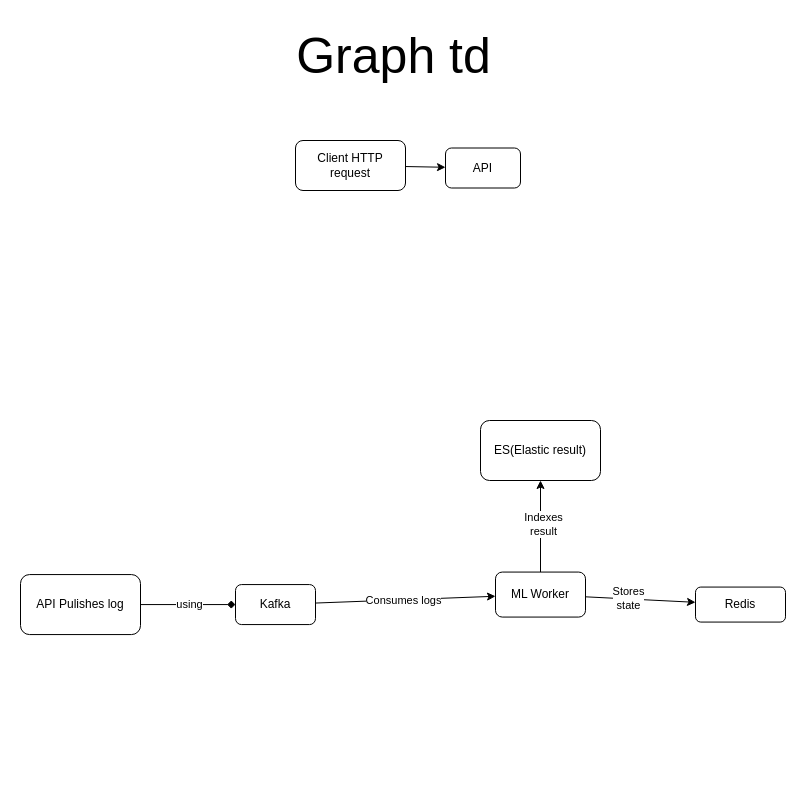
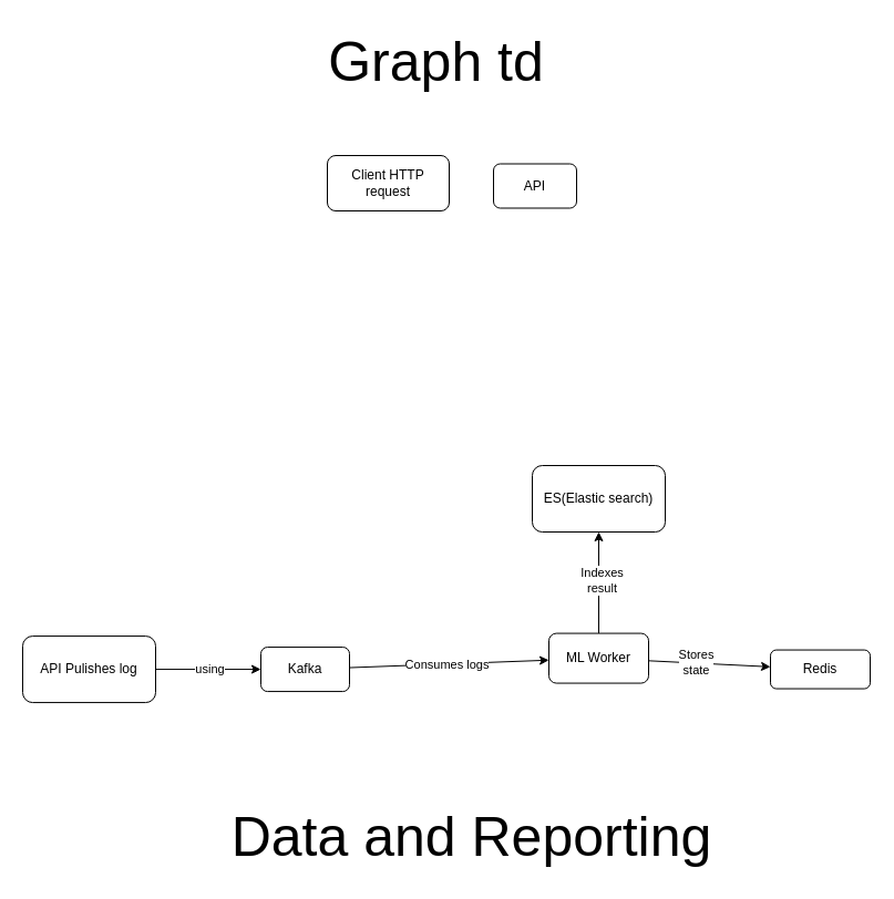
  <mxCell id="0" />
  <mxCell id="1" parent="0" />
- <mxCell id="2" value="" style="edgeStyle=none;html=1;" edge="1" parent="1" source="3" target="4"><mxGeometry relative="1" as="geometry"><Array as="points" /></mxGeometry></mxCell>
  <mxCell id="3" value="Client HTTP request" style="rounded=1;whiteSpace=wrap;html=1;" vertex="1" parent="1"><mxGeometry x="295" y="140" width="110" height="50" as="geometry" /></mxCell>
  <mxCell id="4" value="API" style="whiteSpace=wrap;html=1;rounded=1;" vertex="1" parent="1"><mxGeometry x="445" y="147.5" width="75" height="40" as="geometry" /></mxCell>
- <mxCell id="5" style="edgeStyle=none;html=1;exitX=1;exitY=0.5;exitDx=0;exitDy=0;endArrow=diamond;" edge="1" parent="1" source="7" target="10"><mxGeometry relative="1" as="geometry" /></mxCell>
+ <mxCell id="5" style="edgeStyle=none;html=1;exitX=1;exitY=0.5;exitDx=0;exitDy=0;" edge="1" parent="1" source="7" target="10"><mxGeometry relative="1" as="geometry" /></mxCell>
  <mxCell id="6" value="using" style="edgeLabel;html=1;align=center;verticalAlign=middle;resizable=0;points=[];" vertex="1" connectable="0" parent="5"><mxGeometry x="0.004" y="1" relative="1" as="geometry"><mxPoint as="offset" /></mxGeometry></mxCell>
  <mxCell id="7" value="API Pulishes log" style="rounded=1;whiteSpace=wrap;html=1;" vertex="1" parent="1"><mxGeometry x="20" y="574.07" width="120" height="60" as="geometry" /></mxCell>
  <mxCell id="8" value="" style="edgeStyle=none;html=1;" edge="1" parent="1" source="10" target="15"><mxGeometry relative="1" as="geometry" /></mxCell>
  <mxCell id="9" value="Consumes logs" style="edgeLabel;html=1;align=center;verticalAlign=middle;resizable=0;points=[];" vertex="1" connectable="0" parent="8"><mxGeometry x="-0.214" relative="1" as="geometry"><mxPoint x="17" as="offset" /></mxGeometry></mxCell>
  <mxCell id="10" value="Kafka" style="whiteSpace=wrap;html=1;rounded=1;" vertex="1" parent="1"><mxGeometry x="235" y="584.07" width="80" height="40" as="geometry" /></mxCell>
  <mxCell id="11" value="" style="edgeStyle=none;html=1;" edge="1" parent="1" source="15" target="16"><mxGeometry relative="1" as="geometry" /></mxCell>
  <mxCell id="12" value="Stores&lt;div&gt;state&lt;/div&gt;" style="edgeLabel;html=1;align=center;verticalAlign=middle;resizable=0;points=[];" vertex="1" connectable="0" parent="11"><mxGeometry x="-0.227" y="1" relative="1" as="geometry"><mxPoint as="offset" /></mxGeometry></mxCell>
  <mxCell id="13" value="" style="edgeStyle=none;html=1;" edge="1" parent="1" source="15" target="17"><mxGeometry relative="1" as="geometry" /></mxCell>
  <mxCell id="14" value="Indexes&lt;div&gt;result&lt;/div&gt;" style="edgeLabel;html=1;align=center;verticalAlign=middle;resizable=0;points=[];" vertex="1" connectable="0" parent="13"><mxGeometry x="0.047" y="-2" relative="1" as="geometry"><mxPoint as="offset" /></mxGeometry></mxCell>
  <mxCell id="15" value="ML Worker" style="whiteSpace=wrap;html=1;rounded=1;" vertex="1" parent="1"><mxGeometry x="495" y="571.57" width="90" height="45" as="geometry" /></mxCell>
  <mxCell id="16" value="Redis" style="whiteSpace=wrap;html=1;rounded=1;" vertex="1" parent="1"><mxGeometry x="695" y="586.57" width="90" height="35" as="geometry" /></mxCell>
- <mxCell id="17" value="ES(Elastic result)" style="whiteSpace=wrap;html=1;rounded=1;" vertex="1" parent="1"><mxGeometry x="480" y="420" width="120" height="60" as="geometry" /></mxCell>
+ <mxCell id="17" value="ES(Elastic search)" style="whiteSpace=wrap;html=1;rounded=1;" vertex="1" parent="1"><mxGeometry x="480" y="420" width="120" height="60" as="geometry" /></mxCell>
+ <mxCell id="18" value="Data and Reporting" style="text;html=1;align=center;verticalAlign=middle;resizable=0;points=[];autosize=1;strokeColor=none;fillColor=none;fontSize=50;" vertex="1" parent="1"><mxGeometry x="195" y="720" width="460" height="70" as="geometry" /></mxCell>
  <mxCell id="19" value="Graph td&lt;div&gt;&lt;br&gt;&lt;/div&gt;" style="text;html=1;align=center;verticalAlign=middle;resizable=0;points=[];autosize=1;strokeColor=none;fillColor=none;fontSize=50;" vertex="1" parent="1"><mxGeometry x="282.5" y="20" width="220" height="130" as="geometry" /></mxCell>
